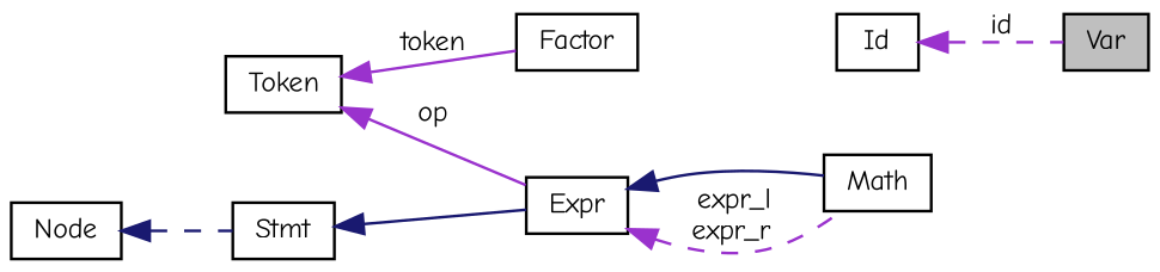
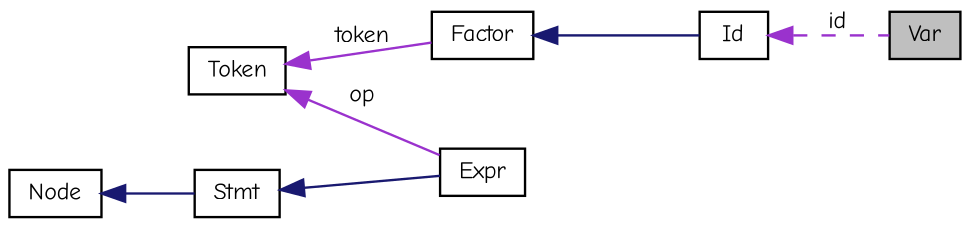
  digraph {
    fontname="Comic Neue"
    rankdir=LR
    node [color=black fillcolor=white fontname="Comic Neue" fontsize=10 shape=record style=filled]
    edge [color=midnightblue dir=back fontname="Comic Neue" fontsize=10 labelfontname=Helvetica labelfontsize=10 style=solid]
    n1 [fillcolor=grey75 fontcolor=black height=0.2 label=Var width=0.4]
    n2 [height=0.2 label=Factor width=0.4]
    n3 [height=0.2 label=Id width=0.4]
-   n4 [height=0.2 label=Math width=0.4]
    n5 [height=0.2 label=Expr width=0.4]
    n6 [height=0.2 label=Stmt width=0.4]
    n7 [height=0.2 label="Node" width=0.4]
    n8 [height=0.2 label=Token width=0.4]
+   n2 -> n3
    n3 -> n1 [color=darkorchid3 label=" id" style=dashed]
-   n5 -> n4
-   n5 -> n4 [color=darkorchid3 label=" expr_l\nexpr_r" style=dashed]
    n6 -> n5
-   n7 -> n6 [style=dashed]
+   n7 -> n6
    n8 -> n2 [color=darkorchid3 label=" token"]
    n8 -> n5 [color=darkorchid3 label=" op"]
  }
